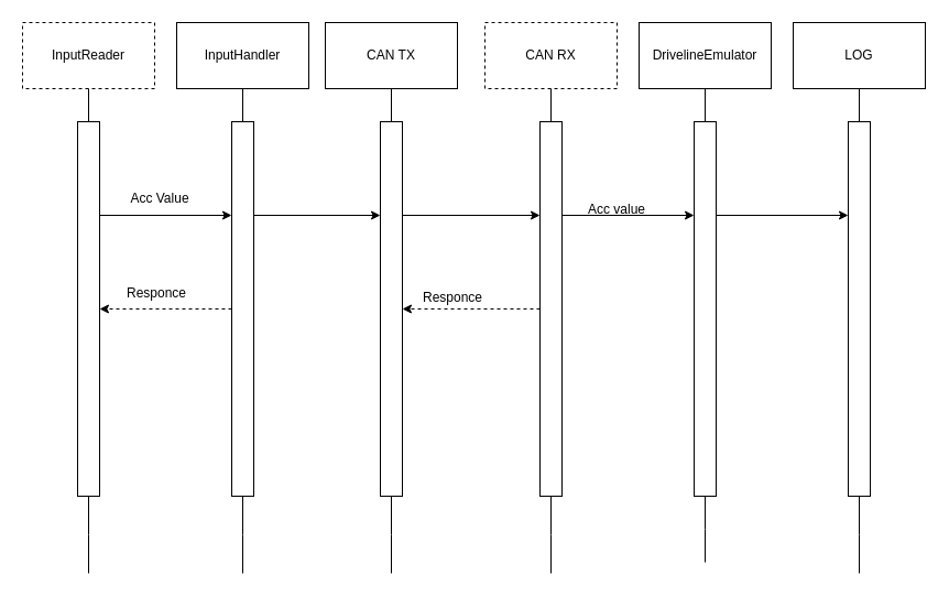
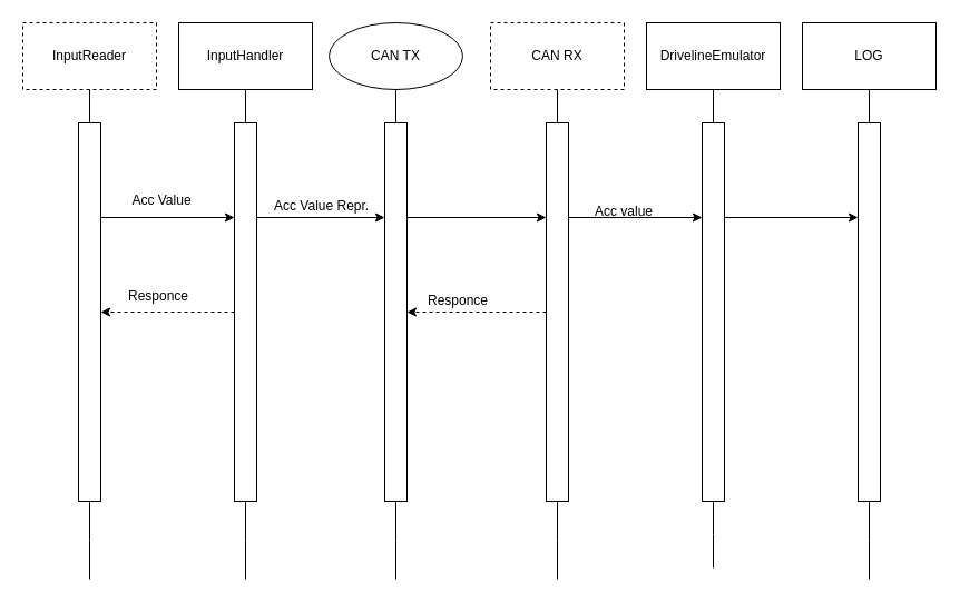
  <mxCell id="0" />
  <mxCell id="1" parent="0" />
  <mxCell id="2" style="edgeStyle=orthogonalEdgeStyle;rounded=0;orthogonalLoop=1;jettySize=auto;html=1;exitX=0.5;exitY=1;exitDx=0;exitDy=0;endArrow=none;endFill=0;" parent="1" source="31" edge="1"><mxGeometry relative="1" as="geometry"><mxPoint x="220" y="520" as="targetPoint" /></mxGeometry></mxCell>
  <mxCell id="3" value="InputHandler" style="rounded=0;whiteSpace=wrap;html=1;" parent="1" vertex="1"><mxGeometry x="160" y="20" width="120" height="60" as="geometry" /></mxCell>
  <mxCell id="4" style="edgeStyle=orthogonalEdgeStyle;rounded=0;orthogonalLoop=1;jettySize=auto;html=1;exitX=0.5;exitY=1;exitDx=0;exitDy=0;endArrow=none;endFill=0;" parent="1" source="15" edge="1"><mxGeometry relative="1" as="geometry"><mxPoint x="80" y="520" as="targetPoint" /></mxGeometry></mxCell>
  <mxCell id="5" value="InputReader" style="rounded=0;whiteSpace=wrap;html=1;dashed=1;" parent="1" vertex="1"><mxGeometry x="20" y="20" width="120" height="60" as="geometry" /></mxCell>
  <mxCell id="6" style="edgeStyle=orthogonalEdgeStyle;rounded=0;orthogonalLoop=1;jettySize=auto;html=1;exitX=0.5;exitY=1;exitDx=0;exitDy=0;endArrow=none;endFill=0;" parent="1" source="17" edge="1"><mxGeometry relative="1" as="geometry"><mxPoint x="780" y="520" as="targetPoint" /></mxGeometry></mxCell>
  <mxCell id="7" value="LOG" style="rounded=0;whiteSpace=wrap;html=1;" parent="1" vertex="1"><mxGeometry x="720" y="20" width="120" height="60" as="geometry" /></mxCell>
  <mxCell id="8" style="edgeStyle=orthogonalEdgeStyle;rounded=0;orthogonalLoop=1;jettySize=auto;html=1;exitX=0.5;exitY=1;exitDx=0;exitDy=0;endArrow=none;endFill=0;" parent="1" source="20" edge="1"><mxGeometry relative="1" as="geometry"><mxPoint x="640" y="510" as="targetPoint" /></mxGeometry></mxCell>
  <mxCell id="9" value="DrivelineEmulator" style="rounded=0;whiteSpace=wrap;html=1;" parent="1" vertex="1"><mxGeometry x="580" y="20" width="120" height="60" as="geometry" /></mxCell>
  <mxCell id="10" style="edgeStyle=orthogonalEdgeStyle;rounded=0;orthogonalLoop=1;jettySize=auto;html=1;exitX=0.5;exitY=1;exitDx=0;exitDy=0;endArrow=none;endFill=0;" parent="1" source="24" edge="1"><mxGeometry relative="1" as="geometry"><mxPoint x="500" y="520" as="targetPoint" /></mxGeometry></mxCell>
  <mxCell id="11" value="CAN RX" style="rounded=0;whiteSpace=wrap;html=1;dashed=1;" parent="1" vertex="1"><mxGeometry x="440" y="20" width="120" height="60" as="geometry" /></mxCell>
  <mxCell id="12" style="edgeStyle=orthogonalEdgeStyle;rounded=0;orthogonalLoop=1;jettySize=auto;html=1;exitX=0.5;exitY=1;exitDx=0;exitDy=0;endArrow=none;endFill=0;" parent="1" source="27" edge="1"><mxGeometry relative="1" as="geometry"><mxPoint x="355" y="520" as="targetPoint" /></mxGeometry></mxCell>
- <mxCell id="13" value="CAN TX" style="rounded=0;whiteSpace=wrap;html=1;" parent="1" vertex="1"><mxGeometry x="295" y="20" width="120" height="60" as="geometry" /></mxCell>
+ <mxCell id="13" value="CAN TX" style="ellipse;whiteSpace=wrap;html=1;" parent="1" vertex="1"><mxGeometry x="295" y="20" width="120" height="60" as="geometry" /></mxCell>
  <mxCell id="14" style="edgeStyle=orthogonalEdgeStyle;rounded=0;orthogonalLoop=1;jettySize=auto;html=1;exitX=1;exitY=0.25;exitDx=0;exitDy=0;entryX=0;entryY=0.25;entryDx=0;entryDy=0;endArrow=classic;endFill=1;" parent="1" source="15" target="31" edge="1"><mxGeometry relative="1" as="geometry" /></mxCell>
  <mxCell id="15" value="" style="rounded=0;whiteSpace=wrap;html=1;" parent="1" vertex="1"><mxGeometry x="70" y="110" width="20" height="340" as="geometry" /></mxCell>
  <mxCell id="16" style="edgeStyle=orthogonalEdgeStyle;rounded=0;orthogonalLoop=1;jettySize=auto;html=1;exitX=0.5;exitY=1;exitDx=0;exitDy=0;endArrow=none;endFill=0;" parent="1" source="5" target="15" edge="1"><mxGeometry relative="1" as="geometry"><mxPoint x="80" y="520" as="targetPoint" /><mxPoint x="80" y="80" as="sourcePoint" /></mxGeometry></mxCell>
  <mxCell id="17" value="" style="rounded=0;whiteSpace=wrap;html=1;" parent="1" vertex="1"><mxGeometry x="770" y="110" width="20" height="340" as="geometry" /></mxCell>
  <mxCell id="18" style="edgeStyle=orthogonalEdgeStyle;rounded=0;orthogonalLoop=1;jettySize=auto;html=1;exitX=0.5;exitY=1;exitDx=0;exitDy=0;endArrow=none;endFill=0;" parent="1" source="7" target="17" edge="1"><mxGeometry relative="1" as="geometry"><mxPoint x="780" y="520" as="targetPoint" /><mxPoint x="780" y="80" as="sourcePoint" /></mxGeometry></mxCell>
  <mxCell id="19" style="edgeStyle=orthogonalEdgeStyle;rounded=0;orthogonalLoop=1;jettySize=auto;html=1;exitX=1;exitY=0.25;exitDx=0;exitDy=0;entryX=0;entryY=0.25;entryDx=0;entryDy=0;endArrow=classic;endFill=1;" parent="1" source="20" target="17" edge="1"><mxGeometry relative="1" as="geometry" /></mxCell>
  <mxCell id="20" value="" style="rounded=0;whiteSpace=wrap;html=1;" parent="1" vertex="1"><mxGeometry x="630" y="110" width="20" height="340" as="geometry" /></mxCell>
  <mxCell id="21" style="edgeStyle=orthogonalEdgeStyle;rounded=0;orthogonalLoop=1;jettySize=auto;html=1;exitX=0.5;exitY=1;exitDx=0;exitDy=0;endArrow=none;endFill=0;" parent="1" source="9" target="20" edge="1"><mxGeometry relative="1" as="geometry"><mxPoint x="640" y="510" as="targetPoint" /><mxPoint x="640" y="80" as="sourcePoint" /></mxGeometry></mxCell>
  <mxCell id="22" style="edgeStyle=orthogonalEdgeStyle;rounded=0;orthogonalLoop=1;jettySize=auto;html=1;exitX=1;exitY=0.25;exitDx=0;exitDy=0;entryX=0;entryY=0.25;entryDx=0;entryDy=0;endArrow=classic;endFill=1;" parent="1" source="24" target="20" edge="1"><mxGeometry relative="1" as="geometry" /></mxCell>
  <mxCell id="23" style="edgeStyle=orthogonalEdgeStyle;rounded=0;orthogonalLoop=1;jettySize=auto;html=1;exitX=0;exitY=0.5;exitDx=0;exitDy=0;entryX=1;entryY=0.5;entryDx=0;entryDy=0;endArrow=classic;endFill=1;dashed=1;" parent="1" source="24" target="27" edge="1"><mxGeometry relative="1" as="geometry" /></mxCell>
  <mxCell id="24" value="" style="rounded=0;whiteSpace=wrap;html=1;" parent="1" vertex="1"><mxGeometry x="490" y="110" width="20" height="340" as="geometry" /></mxCell>
  <mxCell id="25" style="edgeStyle=orthogonalEdgeStyle;rounded=0;orthogonalLoop=1;jettySize=auto;html=1;exitX=0.5;exitY=1;exitDx=0;exitDy=0;endArrow=none;endFill=0;" parent="1" source="11" target="24" edge="1"><mxGeometry relative="1" as="geometry"><mxPoint x="500" y="520" as="targetPoint" /><mxPoint x="500" y="80" as="sourcePoint" /></mxGeometry></mxCell>
  <mxCell id="26" style="edgeStyle=orthogonalEdgeStyle;rounded=0;orthogonalLoop=1;jettySize=auto;html=1;exitX=1;exitY=0.25;exitDx=0;exitDy=0;entryX=0;entryY=0.25;entryDx=0;entryDy=0;endArrow=classic;endFill=1;" parent="1" source="27" target="24" edge="1"><mxGeometry relative="1" as="geometry" /></mxCell>
  <mxCell id="27" value="" style="rounded=0;whiteSpace=wrap;html=1;" parent="1" vertex="1"><mxGeometry x="345" y="110" width="20" height="340" as="geometry" /></mxCell>
  <mxCell id="28" style="edgeStyle=orthogonalEdgeStyle;rounded=0;orthogonalLoop=1;jettySize=auto;html=1;exitX=0.5;exitY=1;exitDx=0;exitDy=0;endArrow=none;endFill=0;" parent="1" source="13" target="27" edge="1"><mxGeometry relative="1" as="geometry"><mxPoint x="355" y="520" as="targetPoint" /><mxPoint x="355" y="80" as="sourcePoint" /></mxGeometry></mxCell>
  <mxCell id="29" style="edgeStyle=orthogonalEdgeStyle;rounded=0;orthogonalLoop=1;jettySize=auto;html=1;exitX=1;exitY=0.25;exitDx=0;exitDy=0;entryX=0;entryY=0.25;entryDx=0;entryDy=0;endArrow=classic;endFill=1;" parent="1" source="31" target="27" edge="1"><mxGeometry relative="1" as="geometry" /></mxCell>
  <mxCell id="30" style="edgeStyle=orthogonalEdgeStyle;rounded=0;orthogonalLoop=1;jettySize=auto;html=1;exitX=0;exitY=0.5;exitDx=0;exitDy=0;entryX=1;entryY=0.5;entryDx=0;entryDy=0;dashed=1;endArrow=classic;endFill=1;" parent="1" source="31" target="15" edge="1"><mxGeometry relative="1" as="geometry" /></mxCell>
  <mxCell id="31" value="" style="rounded=0;whiteSpace=wrap;html=1;" parent="1" vertex="1"><mxGeometry x="210" y="110" width="20" height="340" as="geometry" /></mxCell>
  <mxCell id="32" style="edgeStyle=orthogonalEdgeStyle;rounded=0;orthogonalLoop=1;jettySize=auto;html=1;exitX=0.5;exitY=1;exitDx=0;exitDy=0;endArrow=none;endFill=0;" parent="1" source="3" target="31" edge="1"><mxGeometry relative="1" as="geometry"><mxPoint x="220" y="520" as="targetPoint" /><mxPoint x="220" y="80" as="sourcePoint" /></mxGeometry></mxCell>
  <mxCell id="33" value="Acc Value" style="text;html=1;strokeColor=none;fillColor=none;align=center;verticalAlign=middle;whiteSpace=wrap;rounded=0;" parent="1" vertex="1"><mxGeometry x="100" y="170" width="90" height="20" as="geometry" /></mxCell>
+ <mxCell id="34" value="Acc Value Repr." style="text;html=1;resizable=0;points=[];autosize=1;align=left;verticalAlign=top;spacingTop=-4;" parent="1" vertex="1"><mxGeometry x="244" y="175" width="100" height="20" as="geometry" /></mxCell>
  <mxCell id="35" value="Acc value" style="text;html=1;resizable=0;points=[];autosize=1;align=left;verticalAlign=top;spacingTop=-4;" parent="1" vertex="1"><mxGeometry x="532" y="180" width="70" height="20" as="geometry" /></mxCell>
  <mxCell id="36" value="Responce" style="text;html=1;resizable=0;points=[];autosize=1;align=left;verticalAlign=top;spacingTop=-4;" parent="1" vertex="1"><mxGeometry x="382" y="260" width="70" height="20" as="geometry" /></mxCell>
  <mxCell id="37" value="Responce" style="text;html=1;resizable=0;points=[];autosize=1;align=left;verticalAlign=top;spacingTop=-4;" parent="1" vertex="1"><mxGeometry x="113" y="256" width="70" height="20" as="geometry" /></mxCell>
